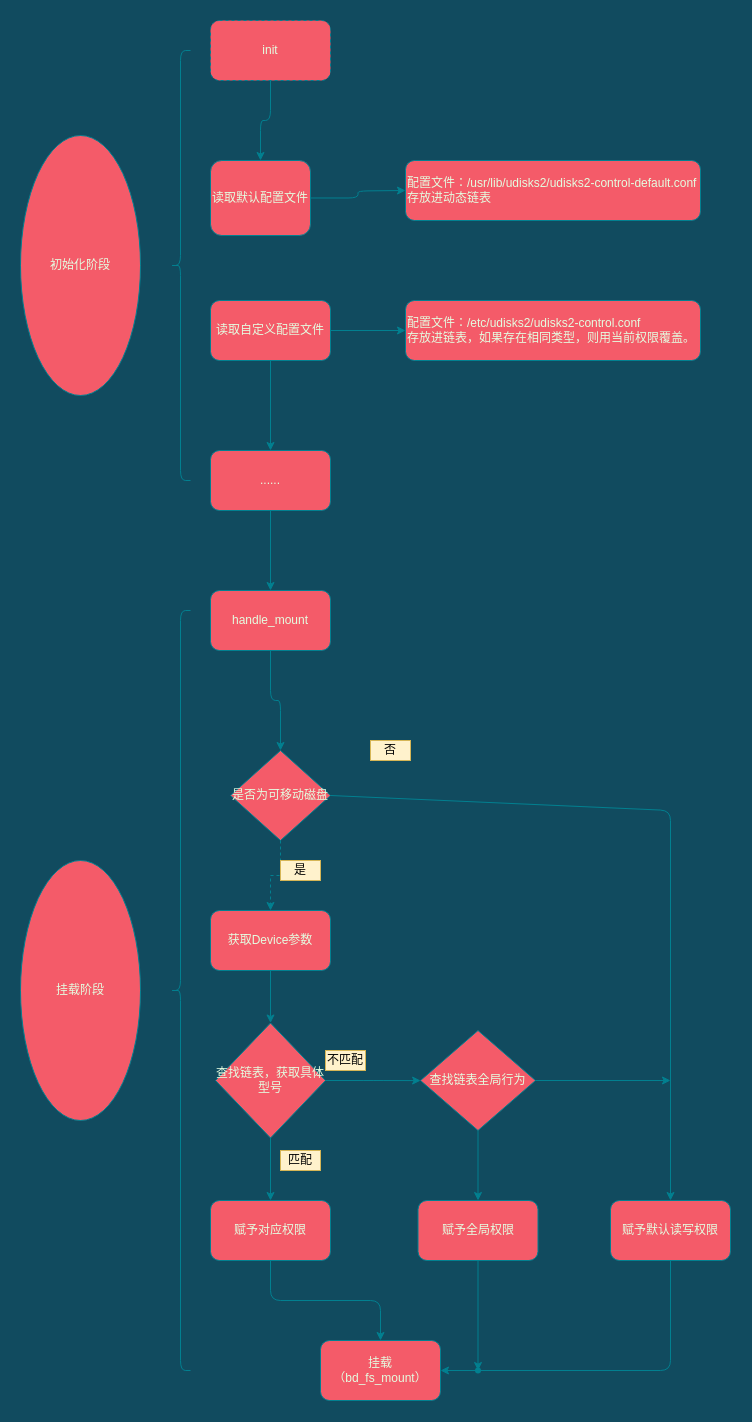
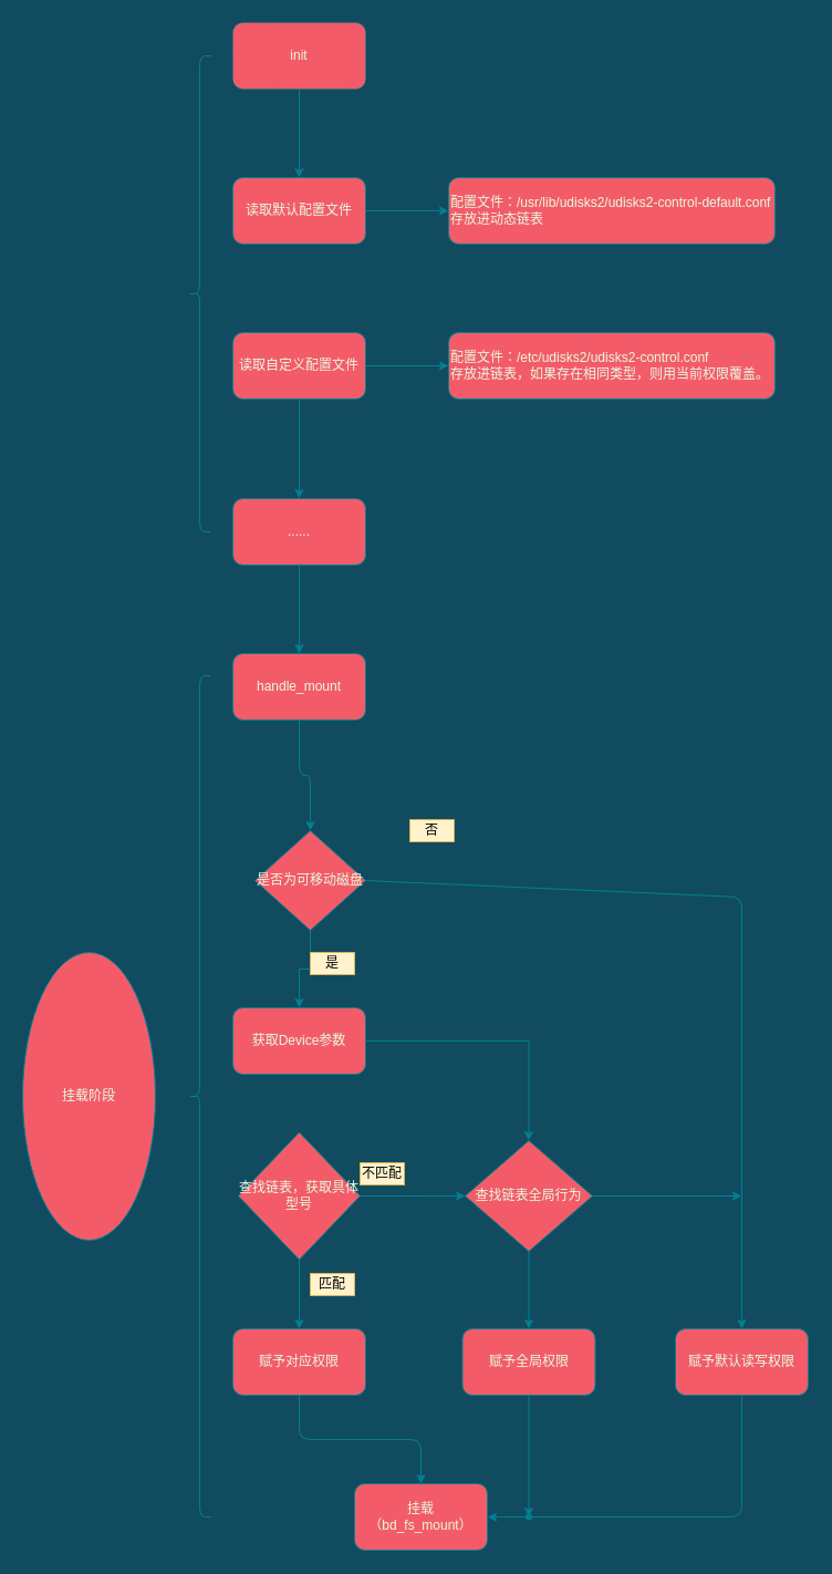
  <mxCell id="0" />
  <mxCell id="1" parent="0" />
  <mxCell id="2" value="" style="edgeStyle=orthogonalEdgeStyle;curved=0;rounded=1;sketch=0;orthogonalLoop=1;jettySize=auto;html=1;fontColor=#E4FDE1;strokeColor=#028090;fillColor=#F45B69;" edge="1" parent="1" source="3" target="31"><mxGeometry relative="1" as="geometry" /></mxCell>
  <mxCell id="3" value="......" style="rounded=1;whiteSpace=wrap;html=1;fillColor=#F45B69;strokeColor=#028090;fontColor=#E4FDE1;" parent="1" vertex="1"><mxGeometry x="210" y="450" width="120" height="60" as="geometry" /></mxCell>
- <mxCell id="4" value="" style="edgeStyle=orthogonalEdgeStyle;rounded=0;orthogonalLoop=1;jettySize=auto;html=1;labelBackgroundColor=#114B5F;strokeColor=#028090;fontColor=#E4FDE1;dashed=1;" parent="1" source="5" target="7" edge="1"><mxGeometry relative="1" as="geometry" /></mxCell>
+ <mxCell id="4" value="" style="edgeStyle=orthogonalEdgeStyle;rounded=0;orthogonalLoop=1;jettySize=auto;html=1;labelBackgroundColor=#114B5F;strokeColor=#028090;fontColor=#E4FDE1;" parent="1" source="5" target="7" edge="1"><mxGeometry relative="1" as="geometry" /></mxCell>
  <mxCell id="5" value="是否为可移动磁盘" style="rhombus;whiteSpace=wrap;html=1;fillColor=#F45B69;strokeColor=#028090;fontColor=#E4FDE1;" parent="1" vertex="1"><mxGeometry x="230" y="750" width="100" height="90" as="geometry" /></mxCell>
- <mxCell id="6" value="" style="edgeStyle=orthogonalEdgeStyle;rounded=0;orthogonalLoop=1;jettySize=auto;html=1;labelBackgroundColor=#114B5F;strokeColor=#028090;fontColor=#E4FDE1;" parent="1" source="7" target="10" edge="1"><mxGeometry relative="1" as="geometry" /></mxCell>
+ <mxCell id="6" value="" style="edgeStyle=orthogonalEdgeStyle;rounded=0;orthogonalLoop=1;jettySize=auto;html=1;labelBackgroundColor=#114B5F;strokeColor=#028090;fontColor=#E4FDE1;" parent="1" source="7" target="34" edge="1"><mxGeometry relative="1" as="geometry" /></mxCell>
  <mxCell id="7" value="获取Device参数" style="rounded=1;whiteSpace=wrap;html=1;fillColor=#F45B69;strokeColor=#028090;fontColor=#E4FDE1;" parent="1" vertex="1"><mxGeometry x="210" y="910" width="120" height="60" as="geometry" /></mxCell>
  <mxCell id="8" value="" style="edgeStyle=orthogonalEdgeStyle;rounded=0;orthogonalLoop=1;jettySize=auto;html=1;labelBackgroundColor=#114B5F;strokeColor=#028090;fontColor=#E4FDE1;" parent="1" source="10" target="12" edge="1"><mxGeometry relative="1" as="geometry" /></mxCell>
  <mxCell id="9" value="" style="edgeStyle=orthogonalEdgeStyle;curved=0;rounded=1;sketch=0;orthogonalLoop=1;jettySize=auto;html=1;fontColor=#E4FDE1;strokeColor=#028090;fillColor=#F45B69;" parent="1" source="10" edge="1"><mxGeometry relative="1" as="geometry"><mxPoint x="420.112" y="1080.1" as="targetPoint" /></mxGeometry></mxCell>
  <mxCell id="10" value="查找链表，获取具体型号" style="rhombus;whiteSpace=wrap;html=1;fillColor=#F45B69;strokeColor=#028090;fontColor=#E4FDE1;" parent="1" vertex="1"><mxGeometry x="215" y="1022.5" width="110" height="115" as="geometry" /></mxCell>
  <mxCell id="11" value="" style="edgeStyle=orthogonalEdgeStyle;curved=0;rounded=1;sketch=0;orthogonalLoop=1;jettySize=auto;html=1;fontColor=#E4FDE1;strokeColor=#028090;fillColor=#F45B69;entryX=0.5;entryY=0;entryDx=0;entryDy=0;" edge="1" parent="1" source="12" target="13"><mxGeometry relative="1" as="geometry"><mxPoint x="270" y="1370" as="targetPoint" /></mxGeometry></mxCell>
  <mxCell id="12" value="赋予对应权限" style="rounded=1;whiteSpace=wrap;html=1;fillColor=#F45B69;strokeColor=#028090;fontColor=#E4FDE1;" parent="1" vertex="1"><mxGeometry x="210" y="1200" width="120" height="60" as="geometry" /></mxCell>
  <mxCell id="13" value="挂载&lt;br&gt;（bd_fs_mount）" style="whiteSpace=wrap;html=1;rounded=1;fillColor=#F45B69;strokeColor=#028090;fontColor=#E4FDE1;" parent="1" vertex="1"><mxGeometry x="320" y="1340" width="120" height="60" as="geometry" /></mxCell>
  <mxCell id="14" value="否" style="text;html=1;align=center;verticalAlign=middle;whiteSpace=wrap;rounded=0;fillColor=#fff2cc;strokeColor=#d6b656;" parent="1" vertex="1"><mxGeometry x="370" y="740" width="40" height="20" as="geometry" /></mxCell>
  <mxCell id="15" value="是" style="text;html=1;align=center;verticalAlign=middle;whiteSpace=wrap;rounded=0;fillColor=#fff2cc;strokeColor=#d6b656;" parent="1" vertex="1"><mxGeometry x="280" y="860" width="40" height="20" as="geometry" /></mxCell>
  <mxCell id="16" value="匹配" style="text;html=1;align=center;verticalAlign=middle;whiteSpace=wrap;rounded=0;fillColor=#fff2cc;strokeColor=#d6b656;" parent="1" vertex="1"><mxGeometry x="280" y="1150" width="40" height="20" as="geometry" /></mxCell>
  <mxCell id="17" value="不匹配" style="text;html=1;align=center;verticalAlign=middle;whiteSpace=wrap;rounded=0;fillColor=#fff2cc;strokeColor=#d6b656;" parent="1" vertex="1"><mxGeometry x="325" y="1050" width="40" height="20" as="geometry" /></mxCell>
  <mxCell id="18" value="赋予默认读写权限" style="rounded=1;whiteSpace=wrap;html=1;sketch=0;fontColor=#E4FDE1;strokeColor=#028090;fillColor=#F45B69;" parent="1" vertex="1"><mxGeometry x="610" y="1200" width="120" height="60" as="geometry" /></mxCell>
  <mxCell id="19" value="" style="edgeStyle=orthogonalEdgeStyle;curved=0;rounded=1;sketch=0;orthogonalLoop=1;jettySize=auto;html=1;fontColor=#E4FDE1;strokeColor=#028090;fillColor=#F45B69;" edge="1" parent="1" source="20"><mxGeometry relative="1" as="geometry"><mxPoint x="405" y="190" as="targetPoint" /></mxGeometry></mxCell>
- <mxCell id="20" value="读取默认配置文件" style="rounded=1;whiteSpace=wrap;html=1;fillColor=#F45B69;strokeColor=#028090;fontColor=#E4FDE1;" vertex="1" parent="1"><mxGeometry x="210" y="160" width="100" height="75" as="geometry" /></mxCell>
+ <mxCell id="20" value="读取默认配置文件" style="rounded=1;whiteSpace=wrap;html=1;fillColor=#F45B69;strokeColor=#028090;fontColor=#E4FDE1;" vertex="1" parent="1"><mxGeometry x="210" y="160" width="120" height="60" as="geometry" /></mxCell>
  <mxCell id="21" value="" style="edgeStyle=orthogonalEdgeStyle;curved=0;rounded=1;sketch=0;orthogonalLoop=1;jettySize=auto;html=1;fontColor=#E4FDE1;strokeColor=#028090;fillColor=#F45B69;" edge="1" parent="1" source="22" target="20"><mxGeometry relative="1" as="geometry" /></mxCell>
  <mxCell id="22" value="init" style="rounded=1;whiteSpace=wrap;html=1;fillColor=#F45B69;strokeColor=#028090;fontColor=#E4FDE1;dashed=1;" vertex="1" parent="1"><mxGeometry x="210" y="20" width="120" height="60" as="geometry" /></mxCell>
  <mxCell id="23" value="&lt;div&gt;&lt;span&gt;配置文件：/usr/lib/udisks2/udisks2-control-default.conf&lt;/span&gt;&lt;/div&gt;&lt;div&gt;&lt;span&gt;存放进动态链表&lt;/span&gt;&lt;/div&gt;" style="rounded=1;whiteSpace=wrap;html=1;fillColor=#F45B69;strokeColor=#028090;fontColor=#E4FDE1;align=left;" vertex="1" parent="1"><mxGeometry x="405" y="160" width="295" height="60" as="geometry" /></mxCell>
  <mxCell id="24" value="" style="edgeStyle=orthogonalEdgeStyle;curved=0;rounded=1;sketch=0;orthogonalLoop=1;jettySize=auto;html=1;fontColor=#E4FDE1;strokeColor=#028090;fillColor=#F45B69;" edge="1" parent="1" source="26"><mxGeometry relative="1" as="geometry"><mxPoint x="405" y="330" as="targetPoint" /></mxGeometry></mxCell>
  <mxCell id="25" value="" style="edgeStyle=orthogonalEdgeStyle;curved=0;rounded=1;sketch=0;orthogonalLoop=1;jettySize=auto;html=1;fontColor=#E4FDE1;strokeColor=#028090;fillColor=#F45B69;" edge="1" parent="1" source="26" target="3"><mxGeometry relative="1" as="geometry" /></mxCell>
  <mxCell id="26" value="读取自定义配置文件" style="rounded=1;whiteSpace=wrap;html=1;fillColor=#F45B69;strokeColor=#028090;fontColor=#E4FDE1;" vertex="1" parent="1"><mxGeometry x="210" y="300" width="120" height="60" as="geometry" /></mxCell>
  <mxCell id="27" value="配置文件：/etc/udisks2/udisks2-control.conf&lt;br&gt;存放进链表，如果存在相同类型，则用当前权限覆盖。" style="rounded=1;whiteSpace=wrap;html=1;fillColor=#F45B69;strokeColor=#028090;fontColor=#E4FDE1;align=left;" vertex="1" parent="1"><mxGeometry x="405" y="300" width="295" height="60" as="geometry" /></mxCell>
  <mxCell id="28" value="" style="shape=curlyBracket;whiteSpace=wrap;html=1;rounded=1;sketch=0;fontColor=#E4FDE1;strokeColor=#028090;fillColor=#F45B69;" vertex="1" parent="1"><mxGeometry x="170" y="50" width="20" height="430" as="geometry" /></mxCell>
- <mxCell id="29" value="初始化阶段" style="ellipse;whiteSpace=wrap;html=1;rounded=0;sketch=0;fontColor=#E4FDE1;strokeColor=#028090;fillColor=#F45B69;" vertex="1" parent="1"><mxGeometry x="20" y="135" width="120" height="260" as="geometry" /></mxCell>
  <mxCell id="30" value="" style="edgeStyle=orthogonalEdgeStyle;curved=0;rounded=1;sketch=0;orthogonalLoop=1;jettySize=auto;html=1;fontColor=#E4FDE1;strokeColor=#028090;fillColor=#F45B69;" edge="1" parent="1" source="31" target="5"><mxGeometry relative="1" as="geometry" /></mxCell>
  <mxCell id="31" value="handle_mount" style="rounded=1;whiteSpace=wrap;html=1;fillColor=#F45B69;strokeColor=#028090;fontColor=#E4FDE1;" vertex="1" parent="1"><mxGeometry x="210" y="590" width="120" height="60" as="geometry" /></mxCell>
  <mxCell id="32" value="" style="shape=curlyBracket;whiteSpace=wrap;html=1;rounded=1;sketch=0;fontColor=#E4FDE1;strokeColor=#028090;fillColor=#F45B69;" vertex="1" parent="1"><mxGeometry x="170" y="610" width="20" height="760" as="geometry" /></mxCell>
  <mxCell id="33" value="" style="edgeStyle=orthogonalEdgeStyle;curved=0;rounded=1;sketch=0;orthogonalLoop=1;jettySize=auto;html=1;fontColor=#E4FDE1;strokeColor=#028090;fillColor=#F45B69;entryX=0.5;entryY=0;entryDx=0;entryDy=0;" edge="1" parent="1" source="34" target="36"><mxGeometry relative="1" as="geometry"><mxPoint x="478" y="1210" as="targetPoint" /><Array as="points" /></mxGeometry></mxCell>
  <mxCell id="34" value="&lt;span&gt;查找&lt;/span&gt;&lt;span&gt;链表全局行为&lt;/span&gt;" style="rhombus;whiteSpace=wrap;html=1;rounded=0;sketch=0;fontColor=#E4FDE1;strokeColor=#028090;fillColor=#F45B69;" vertex="1" parent="1"><mxGeometry x="420" y="1030" width="115" height="100" as="geometry" /></mxCell>
  <mxCell id="35" value="" style="edgeStyle=orthogonalEdgeStyle;curved=0;rounded=1;sketch=0;orthogonalLoop=1;jettySize=auto;html=1;fontColor=#E4FDE1;strokeColor=#028090;fillColor=#F45B69;" edge="1" parent="1" source="36" target="41"><mxGeometry relative="1" as="geometry" /></mxCell>
  <mxCell id="36" value="赋予全局权限" style="rounded=1;whiteSpace=wrap;html=1;sketch=0;fontColor=#E4FDE1;strokeColor=#028090;fillColor=#F45B69;" vertex="1" parent="1"><mxGeometry x="417.5" y="1200" width="120" height="60" as="geometry" /></mxCell>
  <mxCell id="37" value="挂载阶段" style="ellipse;whiteSpace=wrap;html=1;rounded=0;sketch=0;fontColor=#E4FDE1;strokeColor=#028090;fillColor=#F45B69;" vertex="1" parent="1"><mxGeometry x="20" y="860" width="120" height="260" as="geometry" /></mxCell>
  <mxCell id="38" value="" style="endArrow=classic;html=1;fontColor=#E4FDE1;strokeColor=#028090;fillColor=#F45B69;exitX=1;exitY=0.5;exitDx=0;exitDy=0;entryX=0.5;entryY=0;entryDx=0;entryDy=0;" edge="1" parent="1" source="5" target="18"><mxGeometry width="50" height="50" relative="1" as="geometry"><mxPoint x="440" y="1020" as="sourcePoint" /><mxPoint x="710" y="805" as="targetPoint" /><Array as="points"><mxPoint x="670" y="810" /></Array></mxGeometry></mxCell>
  <mxCell id="39" value="" style="endArrow=classic;html=1;fontColor=#E4FDE1;strokeColor=#028090;fillColor=#F45B69;" edge="1" parent="1"><mxGeometry width="50" height="50" relative="1" as="geometry"><mxPoint x="535" y="1080" as="sourcePoint" /><mxPoint x="670" y="1080" as="targetPoint" /></mxGeometry></mxCell>
  <mxCell id="40" value="" style="endArrow=classic;html=1;fontColor=#E4FDE1;strokeColor=#028090;fillColor=#F45B69;exitX=0.5;exitY=1;exitDx=0;exitDy=0;entryX=1;entryY=0.5;entryDx=0;entryDy=0;" edge="1" parent="1" source="18" target="13"><mxGeometry width="50" height="50" relative="1" as="geometry"><mxPoint x="440" y="1390" as="sourcePoint" /><mxPoint x="490" y="1340" as="targetPoint" /><Array as="points"><mxPoint x="670" y="1370" /></Array></mxGeometry></mxCell>
  <mxCell id="41" value="" style="shape=waypoint;sketch=0;size=6;pointerEvents=1;points=[];fillColor=#F45B69;resizable=0;rotatable=0;perimeter=centerPerimeter;snapToPoint=1;rounded=1;fontColor=#E4FDE1;strokeColor=#028090;" vertex="1" parent="1"><mxGeometry x="457.5" y="1350" width="40" height="40" as="geometry" /></mxCell>
